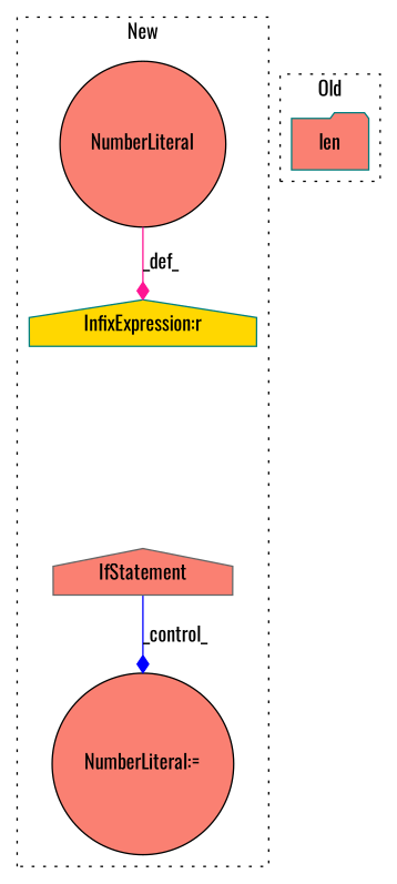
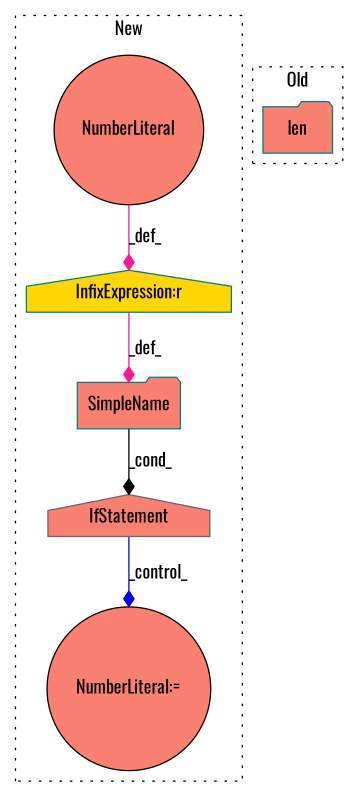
  digraph {
    fontname=Oswald
    node [color=teal fillcolor=salmon fontname=Oswald shape=house style=filled]
    edge [arrowhead=diamond color=deeppink fontname=Oswald]
    n1 [a=25 color=gray40 l="4,2" label=IfStatement s="17461,17500"]
    n2 [a=7 color=black l=30 label="NumberLiteral:=" s=17635 shape=circle]
+   n3 [a=42 label=SimpleName shape=folder]
    n4 [a=27 fillcolor=gold l=3 label="InfixExpression:r" s=17495]
    n5 [a=34 color=black l=1 label=NumberLiteral s=17498 shape=circle]
    n6 [a=32 l="4,1" label=len s="17251,17267" shape=folder]
    subgraph cluster_1 {
      label=New
      style=dotted
      n1
      n2
+     n3
      n4
      n5
    }
    subgraph cluster_2 {
      label=Old
      style=dotted
      n6
    }
    n1 -> n2 [color=blue label=_control_]
+   n3 -> n1 [color=black label=_cond_]
+   n4 -> n3 [label=_def_]
    n5 -> n4 [label=_def_]
  }
